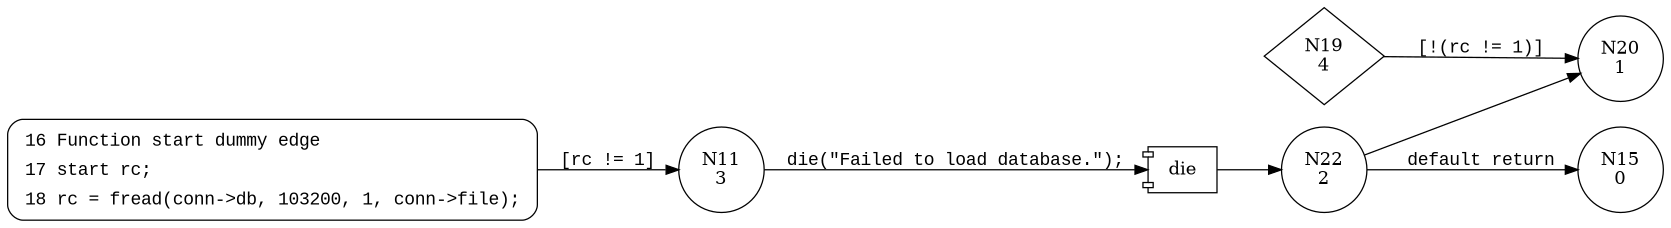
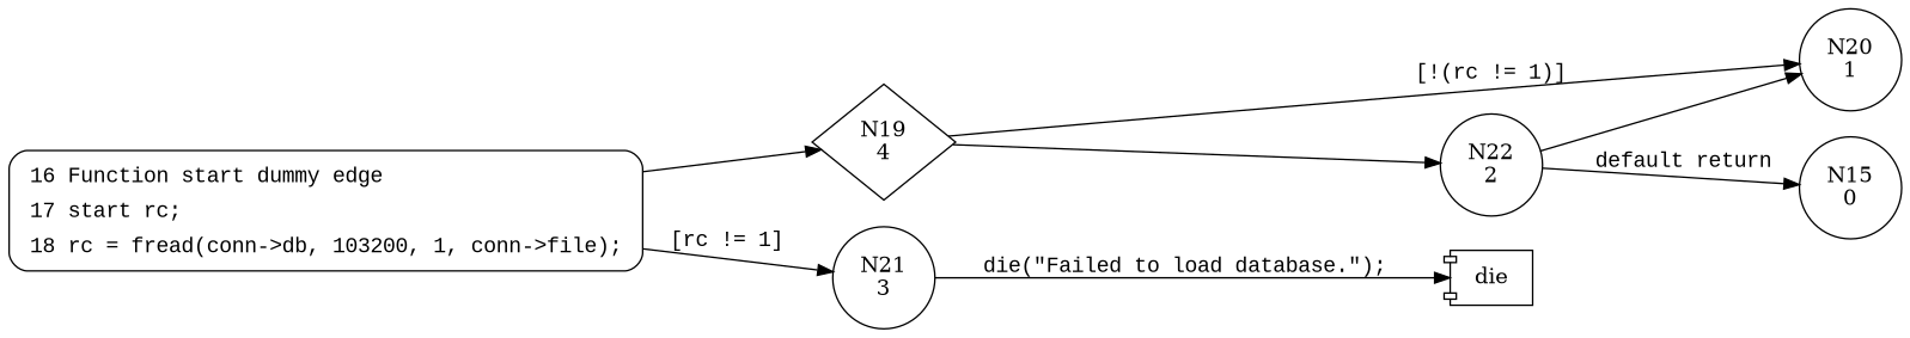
  digraph {
    rankdir=LR
    node [shape=circle]
    edge [fontname="Courier New"]
    n1 [label="N19\n4" shape=diamond]
    n2 [label="N20\n1"]
-   n3 [label="N11\n3"]
+   n3 [label="N21\n3"]
    n4 [label=die shape=component]
    n5 [label="N22\n2"]
    n6 [label="N15\n0"]
    n7 [fillcolor=white fontname="Courier New" label=<<table border="0" cellborder="0" cellpadding="3" bgcolor="white"><tr><td align="right">16</td><td align="left">Function start dummy edge</td></tr><tr><td align="right">17</td><td align="left">start rc;</td></tr><tr><td align="right">18</td><td align="left">rc = fread(conn-&gt;db, 103200, 1, conn-&gt;file);</td></tr></table>> penwidth=1 shape=Mrecord style="filled,bold"]
    n1 -> n2 [label="[!(rc != 1)]"]
    n3 -> n4 [label="die(\"Failed to load database.\");"]
-   n4 -> n5
+   n1 -> n5
    n5 -> n2
    n5 -> n6 [label="default return"]
+   n7 -> n1 [fontname=""]
    n7 -> n3 [label="[rc != 1]"]
  }
